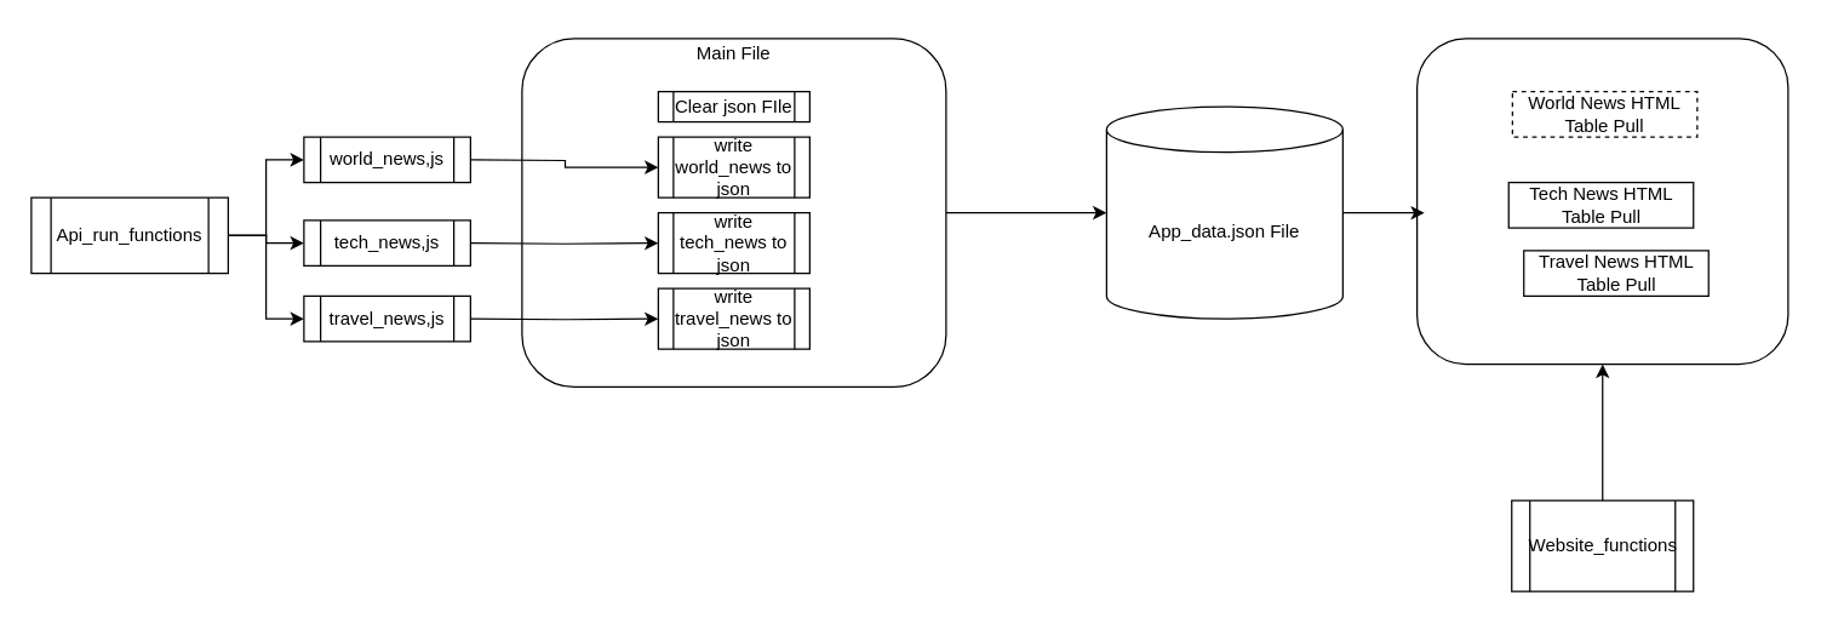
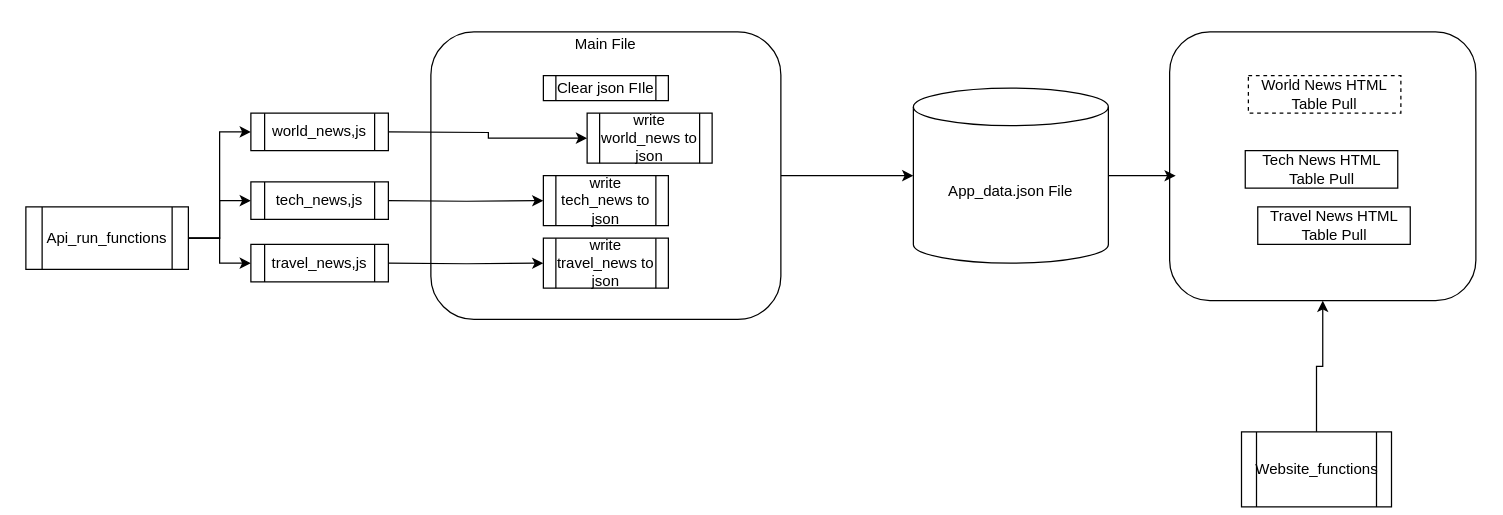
  <mxCell id="0" />
  <mxCell id="1" parent="0" />
  <mxCell id="2" style="edgeStyle=orthogonalEdgeStyle;rounded=0;orthogonalLoop=1;jettySize=auto;html=1;" edge="1" parent="1" source="3" target="8"><mxGeometry relative="1" as="geometry" /></mxCell>
  <mxCell id="3" value="" style="rounded=1;whiteSpace=wrap;html=1;fontSize=12;glass=0;strokeWidth=1;shadow=0;" vertex="1" parent="1"><mxGeometry x="344" y="25" width="280" height="230" as="geometry" /></mxCell>
  <mxCell id="4" value="Clear json FIle" style="shape=process;whiteSpace=wrap;html=1;backgroundOutline=1;" vertex="1" parent="1"><mxGeometry x="434" y="60" width="100" height="20" as="geometry" /></mxCell>
- <mxCell id="5" value="write world_news to json" style="shape=process;whiteSpace=wrap;html=1;backgroundOutline=1;" vertex="1" parent="1"><mxGeometry x="434" y="90" width="100" height="40" as="geometry" /></mxCell>
+ <mxCell id="5" value="write world_news to json" style="shape=process;whiteSpace=wrap;html=1;backgroundOutline=1;" vertex="1" parent="1"><mxGeometry x="469" y="90" width="100" height="40" as="geometry" /></mxCell>
  <mxCell id="6" value="write tech_news to json" style="shape=process;whiteSpace=wrap;html=1;backgroundOutline=1;" vertex="1" parent="1"><mxGeometry x="434" y="140" width="100" height="40" as="geometry" /></mxCell>
  <mxCell id="7" value="write travel_news to json" style="shape=process;whiteSpace=wrap;html=1;backgroundOutline=1;" vertex="1" parent="1"><mxGeometry x="434" y="190" width="100" height="40" as="geometry" /></mxCell>
  <mxCell id="8" value="App_data.json File" style="shape=cylinder3;whiteSpace=wrap;html=1;boundedLbl=1;backgroundOutline=1;size=15;" vertex="1" parent="1"><mxGeometry x="730" y="70" width="156" height="140" as="geometry" /></mxCell>
  <mxCell id="9" style="edgeStyle=orthogonalEdgeStyle;rounded=0;orthogonalLoop=1;jettySize=auto;html=1;entryX=0.5;entryY=1;entryDx=0;entryDy=0;" edge="1" parent="1" source="10" target="22"><mxGeometry relative="1" as="geometry" /></mxCell>
- <mxCell id="10" value="Website_functions" style="shape=process;whiteSpace=wrap;html=1;backgroundOutline=1;" vertex="1" parent="1"><mxGeometry x="997.5" y="330" width="120" height="60" as="geometry" /></mxCell>
+ <mxCell id="10" value="Website_functions" style="shape=process;whiteSpace=wrap;html=1;backgroundOutline=1;" vertex="1" parent="1"><mxGeometry x="992.5" y="345" width="120" height="60" as="geometry" /></mxCell>
  <mxCell id="11" style="edgeStyle=orthogonalEdgeStyle;rounded=0;orthogonalLoop=1;jettySize=auto;html=1;entryX=0;entryY=0.5;entryDx=0;entryDy=0;" edge="1" parent="1" source="14" target="21"><mxGeometry relative="1" as="geometry" /></mxCell>
  <mxCell id="12" style="edgeStyle=orthogonalEdgeStyle;rounded=0;orthogonalLoop=1;jettySize=auto;html=1;entryX=0;entryY=0.5;entryDx=0;entryDy=0;" edge="1" parent="1" source="14" target="20"><mxGeometry relative="1" as="geometry" /></mxCell>
  <mxCell id="13" style="edgeStyle=orthogonalEdgeStyle;rounded=0;orthogonalLoop=1;jettySize=auto;html=1;entryX=0;entryY=0.5;entryDx=0;entryDy=0;" edge="1" parent="1" source="14" target="19"><mxGeometry relative="1" as="geometry" /></mxCell>
- <mxCell id="14" value="Api_run_functions" style="shape=process;whiteSpace=wrap;html=1;backgroundOutline=1;" vertex="1" parent="1"><mxGeometry x="20" y="130" width="130" height="50" as="geometry" /></mxCell>
+ <mxCell id="14" value="Api_run_functions" style="shape=process;whiteSpace=wrap;html=1;backgroundOutline=1;" vertex="1" parent="1"><mxGeometry x="20" y="165" width="130" height="50" as="geometry" /></mxCell>
  <mxCell id="15" style="edgeStyle=orthogonalEdgeStyle;rounded=0;orthogonalLoop=1;jettySize=auto;html=1;entryX=0;entryY=0.5;entryDx=0;entryDy=0;" edge="1" parent="1" target="5"><mxGeometry relative="1" as="geometry"><mxPoint x="310" y="105" as="sourcePoint" /></mxGeometry></mxCell>
  <mxCell id="16" style="edgeStyle=orthogonalEdgeStyle;rounded=0;orthogonalLoop=1;jettySize=auto;html=1;" edge="1" parent="1" target="6"><mxGeometry relative="1" as="geometry"><mxPoint x="310" y="160" as="sourcePoint" /></mxGeometry></mxCell>
  <mxCell id="17" style="edgeStyle=orthogonalEdgeStyle;rounded=0;orthogonalLoop=1;jettySize=auto;html=1;entryX=0;entryY=0.5;entryDx=0;entryDy=0;" edge="1" parent="1" target="7"><mxGeometry relative="1" as="geometry"><mxPoint x="310" y="210" as="sourcePoint" /></mxGeometry></mxCell>
  <mxCell id="18" value="Main File" style="text;html=1;align=center;verticalAlign=middle;whiteSpace=wrap;rounded=0;" vertex="1" parent="1"><mxGeometry x="454" y="20" width="60" height="30" as="geometry" /></mxCell>
  <mxCell id="19" value="travel_news,js" style="shape=process;whiteSpace=wrap;html=1;backgroundOutline=1;" vertex="1" parent="1"><mxGeometry x="200" y="195" width="110" height="30" as="geometry" /></mxCell>
  <mxCell id="20" value="tech_news,js" style="shape=process;whiteSpace=wrap;html=1;backgroundOutline=1;" vertex="1" parent="1"><mxGeometry x="200" y="145" width="110" height="30" as="geometry" /></mxCell>
  <mxCell id="21" value="world_news,js" style="shape=process;whiteSpace=wrap;html=1;backgroundOutline=1;" vertex="1" parent="1"><mxGeometry x="200" y="90" width="110" height="30" as="geometry" /></mxCell>
  <mxCell id="22" value="" style="rounded=1;whiteSpace=wrap;html=1;" vertex="1" parent="1"><mxGeometry x="935" y="25" width="245" height="215" as="geometry" /></mxCell>
  <mxCell id="23" style="edgeStyle=orthogonalEdgeStyle;rounded=0;orthogonalLoop=1;jettySize=auto;html=1;entryX=0.02;entryY=0.535;entryDx=0;entryDy=0;entryPerimeter=0;" edge="1" parent="1" source="8" target="22"><mxGeometry relative="1" as="geometry" /></mxCell>
  <mxCell id="24" value="World News HTML Table Pull" style="rounded=0;whiteSpace=wrap;html=1;dashed=1;" vertex="1" parent="1"><mxGeometry x="998" y="60" width="122" height="30" as="geometry" /></mxCell>
  <mxCell id="25" value="Travel News HTML Table Pull" style="rounded=0;whiteSpace=wrap;html=1;" vertex="1" parent="1"><mxGeometry x="1005.5" y="165" width="122" height="30" as="geometry" /></mxCell>
  <mxCell id="26" value="Tech News HTML Table Pull" style="rounded=0;whiteSpace=wrap;html=1;" vertex="1" parent="1"><mxGeometry x="995.5" y="120" width="122" height="30" as="geometry" /></mxCell>
